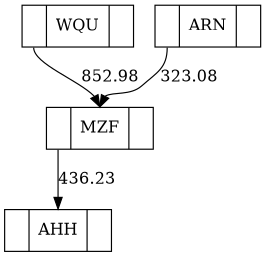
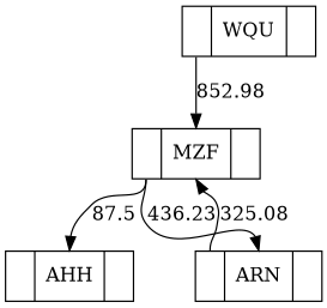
  digraph {
    node [shape=record]
    edge [headport=f1 tailport=f0]
    n1 [label="<f0> |<f1> AHH|<f2> "]
    n2 [label="<f0> |<f1> WQU|<f2> "]
    n3 [label="<f0> |<f1> MZF|<f2> "]
    n4 [label="<f0> |<f1> ARN|<f2> "]
    n2 -> n3 [label=852.98]
-   n3 -> n1 [label=436.23]
-   n4 -> n3 [label=323.08]
+   n3 -> n1 [label=87.5]
+   n3 -> n4 [label=436.23]
+   n4 -> n3 [label=325.08]
  }
